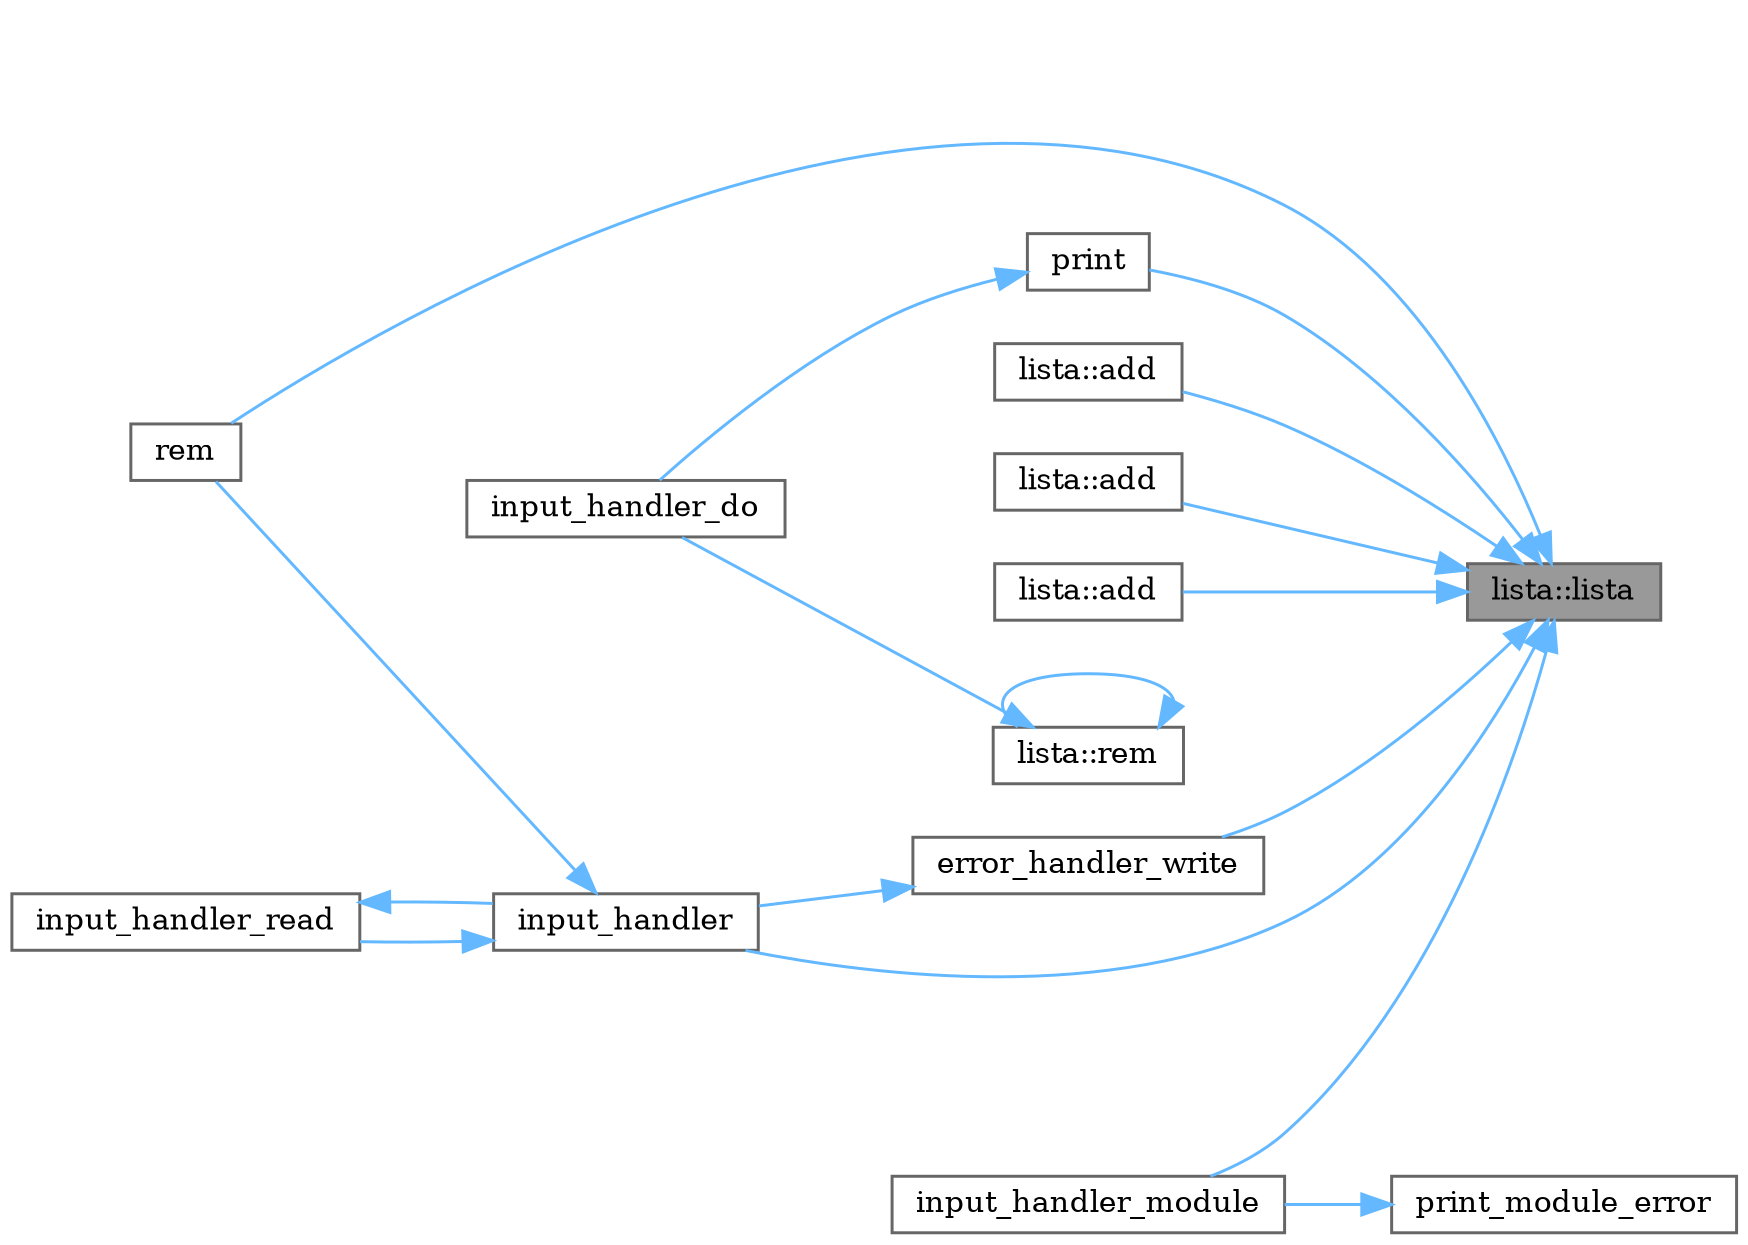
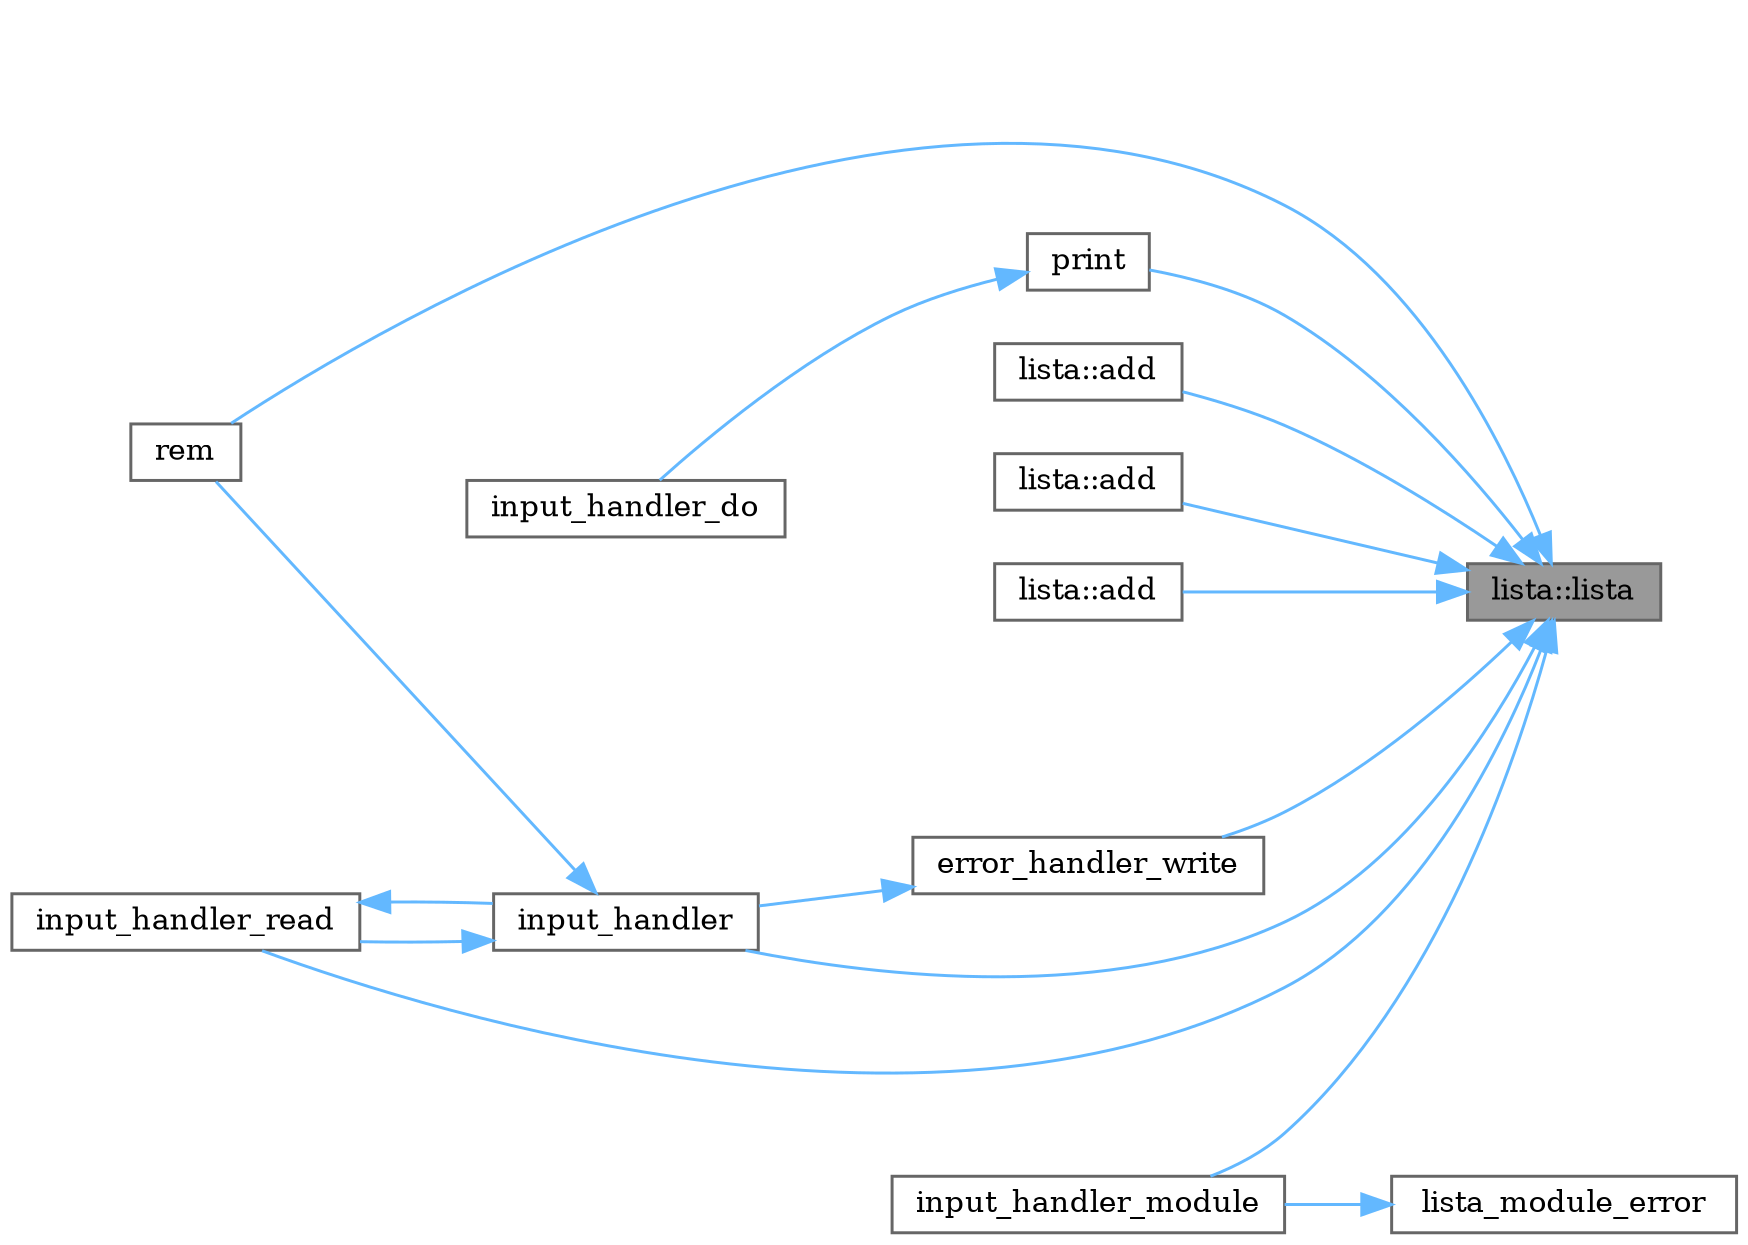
  digraph {
    fontname="DejaVu Serif"
    rankdir=RL
    node [color=grey40 fillcolor=white fontname="DejaVu Serif" fontsize=10 shape=box style=filled]
    edge [color=steelblue1 dir=back fontname="DejaVu Serif" fontsize=10 labelfontname=Helvetica labelfontsize=10 style=solid]
    n1 [color=gray40 fillcolor=grey60 fontcolor=black height=0.2 label="lista::lista" width=0.4]
    n2 [height=0.2 label="lista::add" width=0.4]
    n3 [height=0.2 label="lista::add" width=0.4]
    n4 [height=0.2 label="lista::add" width=0.4]
    n5 [height=0.2 label=input_handler width=0.4]
    n6 [height=0.2 label=input_handler_read width=0.4]
    n7 [height=0.2 label=rem width=0.4]
    n8 [height=0.2 label=input_handler_module width=0.4]
    n9 [height=0.2 label=error_handler_write width=0.4]
    n10 [height=0.2 label=print width=0.4]
    n11 [height=0.2 label=input_handler_do width=0.4]
-   n12 [height=0.2 label=print_module_error width=0.4]
-   n13 [height=0.2 label="lista::rem" width=0.4]
+   n12 [height=0.2 label=lista_module_error width=0.4]
    n1 -> n2
    n1 -> n3
    n1 -> n4
    n1 -> n5
+   n1 -> n6
    n1 -> n7
    n1 -> n8
    n1 -> n9
    n1 -> n10
    n5 -> n6
    n5 -> n7
    n6 -> n5
    n9 -> n5
    n10 -> n11
    n12 -> n8
-   n13 -> n11
-   n13 -> n13
  }
